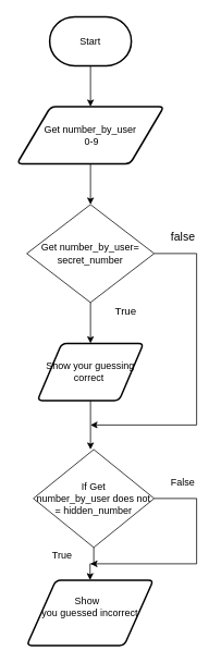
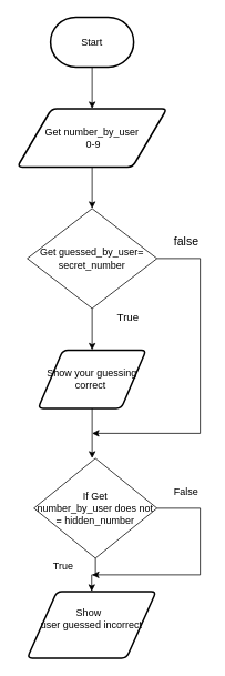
  <mxCell id="0" />
  <mxCell id="1" parent="0" />
  <mxCell id="2" style="edgeStyle=none;html=1;" edge="1" parent="1" source="3" target="5"><mxGeometry relative="1" as="geometry" /></mxCell>
  <mxCell id="3" value="Start" style="strokeWidth=2;html=1;shape=mxgraph.flowchart.terminator;whiteSpace=wrap;" vertex="1" parent="1"><mxGeometry x="60" y="20" width="100" height="60" as="geometry" /></mxCell>
  <mxCell id="4" style="edgeStyle=none;html=1;" edge="1" parent="1" source="5"><mxGeometry relative="1" as="geometry"><mxPoint x="110" y="250" as="targetPoint" /></mxGeometry></mxCell>
  <mxCell id="5" value="Get number_by_user&lt;br&gt;&amp;nbsp;0-9" style="shape=parallelogram;html=1;strokeWidth=2;perimeter=parallelogramPerimeter;whiteSpace=wrap;rounded=1;arcSize=12;size=0.23;" vertex="1" parent="1"><mxGeometry x="20" y="130" width="180" height="70" as="geometry" /></mxCell>
  <mxCell id="6" style="edgeStyle=none;html=1;exitX=0.5;exitY=1;exitDx=0;exitDy=0;" edge="1" parent="1" source="10" target="8"><mxGeometry relative="1" as="geometry"><mxPoint x="108.32" y="320" as="sourcePoint" /></mxGeometry></mxCell>
  <mxCell id="7" style="edgeStyle=none;html=1;" edge="1" parent="1" source="8"><mxGeometry relative="1" as="geometry"><mxPoint x="110" y="550" as="targetPoint" /></mxGeometry></mxCell>
  <mxCell id="8" value="Show your guessing correct&amp;nbsp;" style="shape=parallelogram;html=1;strokeWidth=2;perimeter=parallelogramPerimeter;whiteSpace=wrap;rounded=1;arcSize=12;size=0.23;" vertex="1" parent="1"><mxGeometry x="45" y="420" width="130" height="70" as="geometry" /></mxCell>
  <mxCell id="9" style="html=1;edgeStyle=orthogonalEdgeStyle;rounded=0;" edge="1" parent="1" source="10"><mxGeometry relative="1" as="geometry"><mxPoint x="110" y="520" as="targetPoint" /><Array as="points"><mxPoint x="240" y="310" /><mxPoint x="240" y="520" /><mxPoint x="110" y="520" /></Array></mxGeometry></mxCell>
- <mxCell id="10" value="Get number_by_user= secret_number" style="rhombus;whiteSpace=wrap;html=1;" vertex="1" parent="1"><mxGeometry x="32" y="250" width="156" height="120" as="geometry" /></mxCell>
+ <mxCell id="10" value="Get guessed_by_user= secret_number" style="rhombus;whiteSpace=wrap;html=1;" vertex="1" parent="1"><mxGeometry x="32" y="250" width="156" height="120" as="geometry" /></mxCell>
  <mxCell id="11" value="&lt;font style=&quot;font-size: 14px&quot;&gt;false&lt;/font&gt;" style="text;html=1;align=center;verticalAlign=middle;resizable=0;points=[];autosize=1;strokeColor=none;fillColor=none;opacity=50;strokeWidth=6;" vertex="1" parent="1"><mxGeometry x="198" y="280" width="50" height="20" as="geometry" /></mxCell>
  <mxCell id="12" value="&lt;font style=&quot;font-size: 13px&quot;&gt;True&lt;/font&gt;" style="text;html=1;align=center;verticalAlign=middle;resizable=0;points=[];autosize=1;strokeColor=none;fillColor=none;" vertex="1" parent="1"><mxGeometry x="133" y="370" width="40" height="20" as="geometry" /></mxCell>
  <mxCell id="13" style="edgeStyle=orthogonalEdgeStyle;rounded=0;html=1;entryX=0.5;entryY=0;entryDx=0;entryDy=0;fontSize=24;" edge="1" parent="1" source="14" target="17"><mxGeometry relative="1" as="geometry" /></mxCell>
  <mxCell id="14" value="If Get number_by_user&amp;nbsp;does not = hidden_number" style="rhombus;whiteSpace=wrap;html=1;" vertex="1" parent="1"><mxGeometry x="40" y="550" width="148" height="120" as="geometry" /></mxCell>
  <mxCell id="15" value="&lt;font style=&quot;font-size: 12px&quot;&gt;False&lt;/font&gt;" style="text;html=1;align=center;verticalAlign=middle;resizable=0;points=[];autosize=1;strokeColor=none;fillColor=none;" vertex="1" parent="1"><mxGeometry x="198" y="580" width="50" height="20" as="geometry" /></mxCell>
  <mxCell id="16" style="html=1;edgeStyle=orthogonalEdgeStyle;rounded=0;" edge="1" parent="1"><mxGeometry relative="1" as="geometry"><mxPoint x="110" y="690" as="targetPoint" /><mxPoint x="188" y="610" as="sourcePoint" /><Array as="points"><mxPoint x="188" y="610" /><mxPoint x="240" y="610" /><mxPoint x="240" y="690" /></Array></mxGeometry></mxCell>
- <mxCell id="17" value="Show&amp;nbsp;&amp;nbsp;&lt;br&gt;you guessed incorrect&lt;br&gt;&amp;nbsp;" style="shape=parallelogram;html=1;strokeWidth=2;perimeter=parallelogramPerimeter;whiteSpace=wrap;rounded=1;arcSize=12;size=0.23;" vertex="1" parent="1"><mxGeometry x="32" y="710" width="155" height="80" as="geometry" /></mxCell>
+ <mxCell id="17" value="Show&amp;nbsp;&amp;nbsp;&lt;br&gt;user guessed incorrect&lt;br&gt;&amp;nbsp;" style="shape=parallelogram;html=1;strokeWidth=2;perimeter=parallelogramPerimeter;whiteSpace=wrap;rounded=1;arcSize=12;size=0.23;" vertex="1" parent="1"><mxGeometry x="32" y="710" width="155" height="80" as="geometry" /></mxCell>
  <mxCell id="18" value="&lt;font style=&quot;font-size: 12px&quot;&gt;True&lt;/font&gt;" style="text;html=1;align=center;verticalAlign=middle;resizable=0;points=[];autosize=1;strokeColor=none;fillColor=none;" vertex="1" parent="1"><mxGeometry x="55" y="670" width="40" height="20" as="geometry" /></mxCell>
